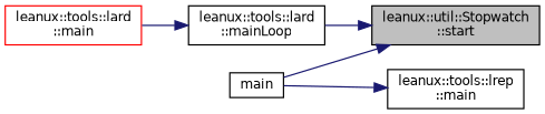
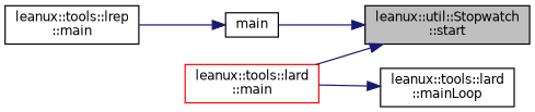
  digraph {
    rankdir=RL
    node [color=black fontname=Helvetica fontsize=10 shape=record]
    edge [color=midnightblue dir=back fontname=Helvetica fontsize=10 labelfontname=Helvetica labelfontsize=10 style=solid]
    n1 [fillcolor=grey75 fontcolor=black height=0.2 label="leanux::util::Stopwatch\l::start" style=filled width=0.4]
    n2 [height=0.2 label="leanux::tools::lard\l::mainLoop" width=0.4]
    n3 [height=0.2 label=main width=0.4]
    n4 [height=0.2 label="leanux::tools::lrep\l::main" width=0.4]
    n5 [color=red height=0.2 label="leanux::tools::lard\l::main" width=0.4]
-   n1 -> n2
+   n1 -> n5
    n1 -> n3
    n2 -> n5
-   n4 -> n3
+   n3 -> n4
  }
